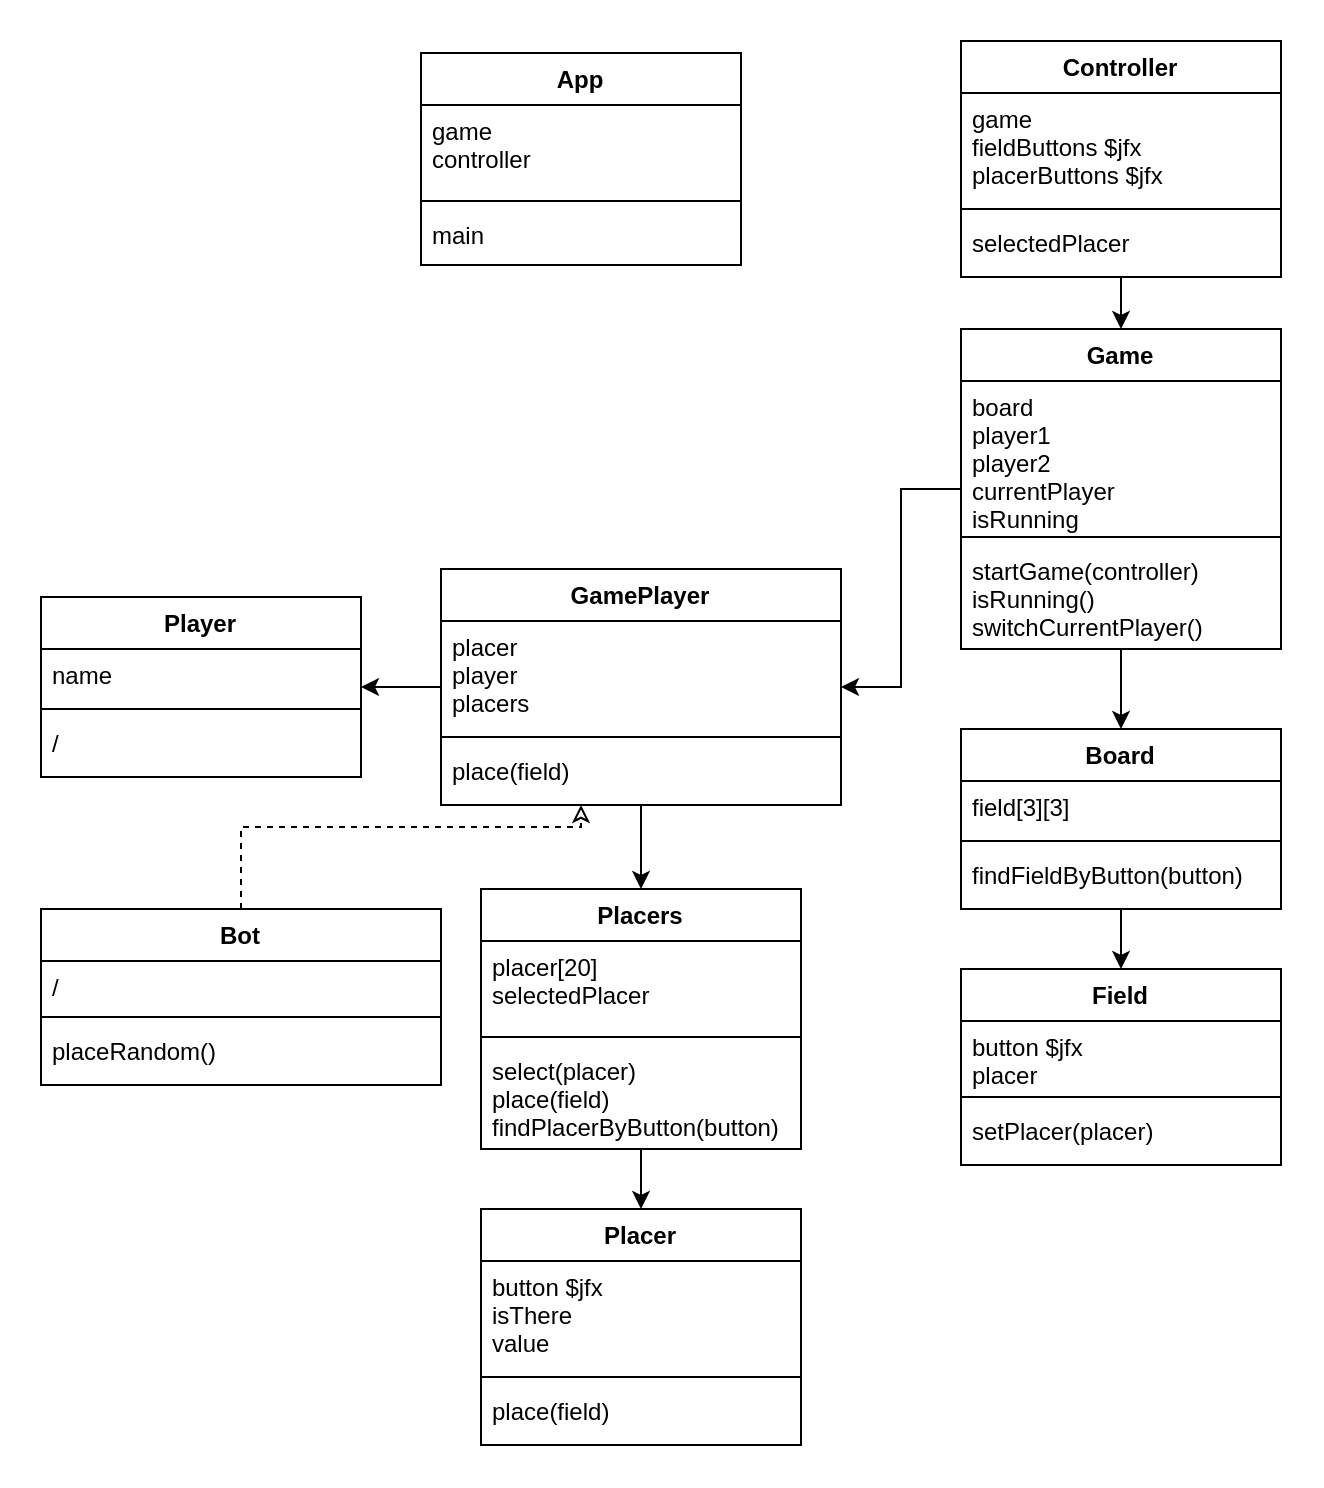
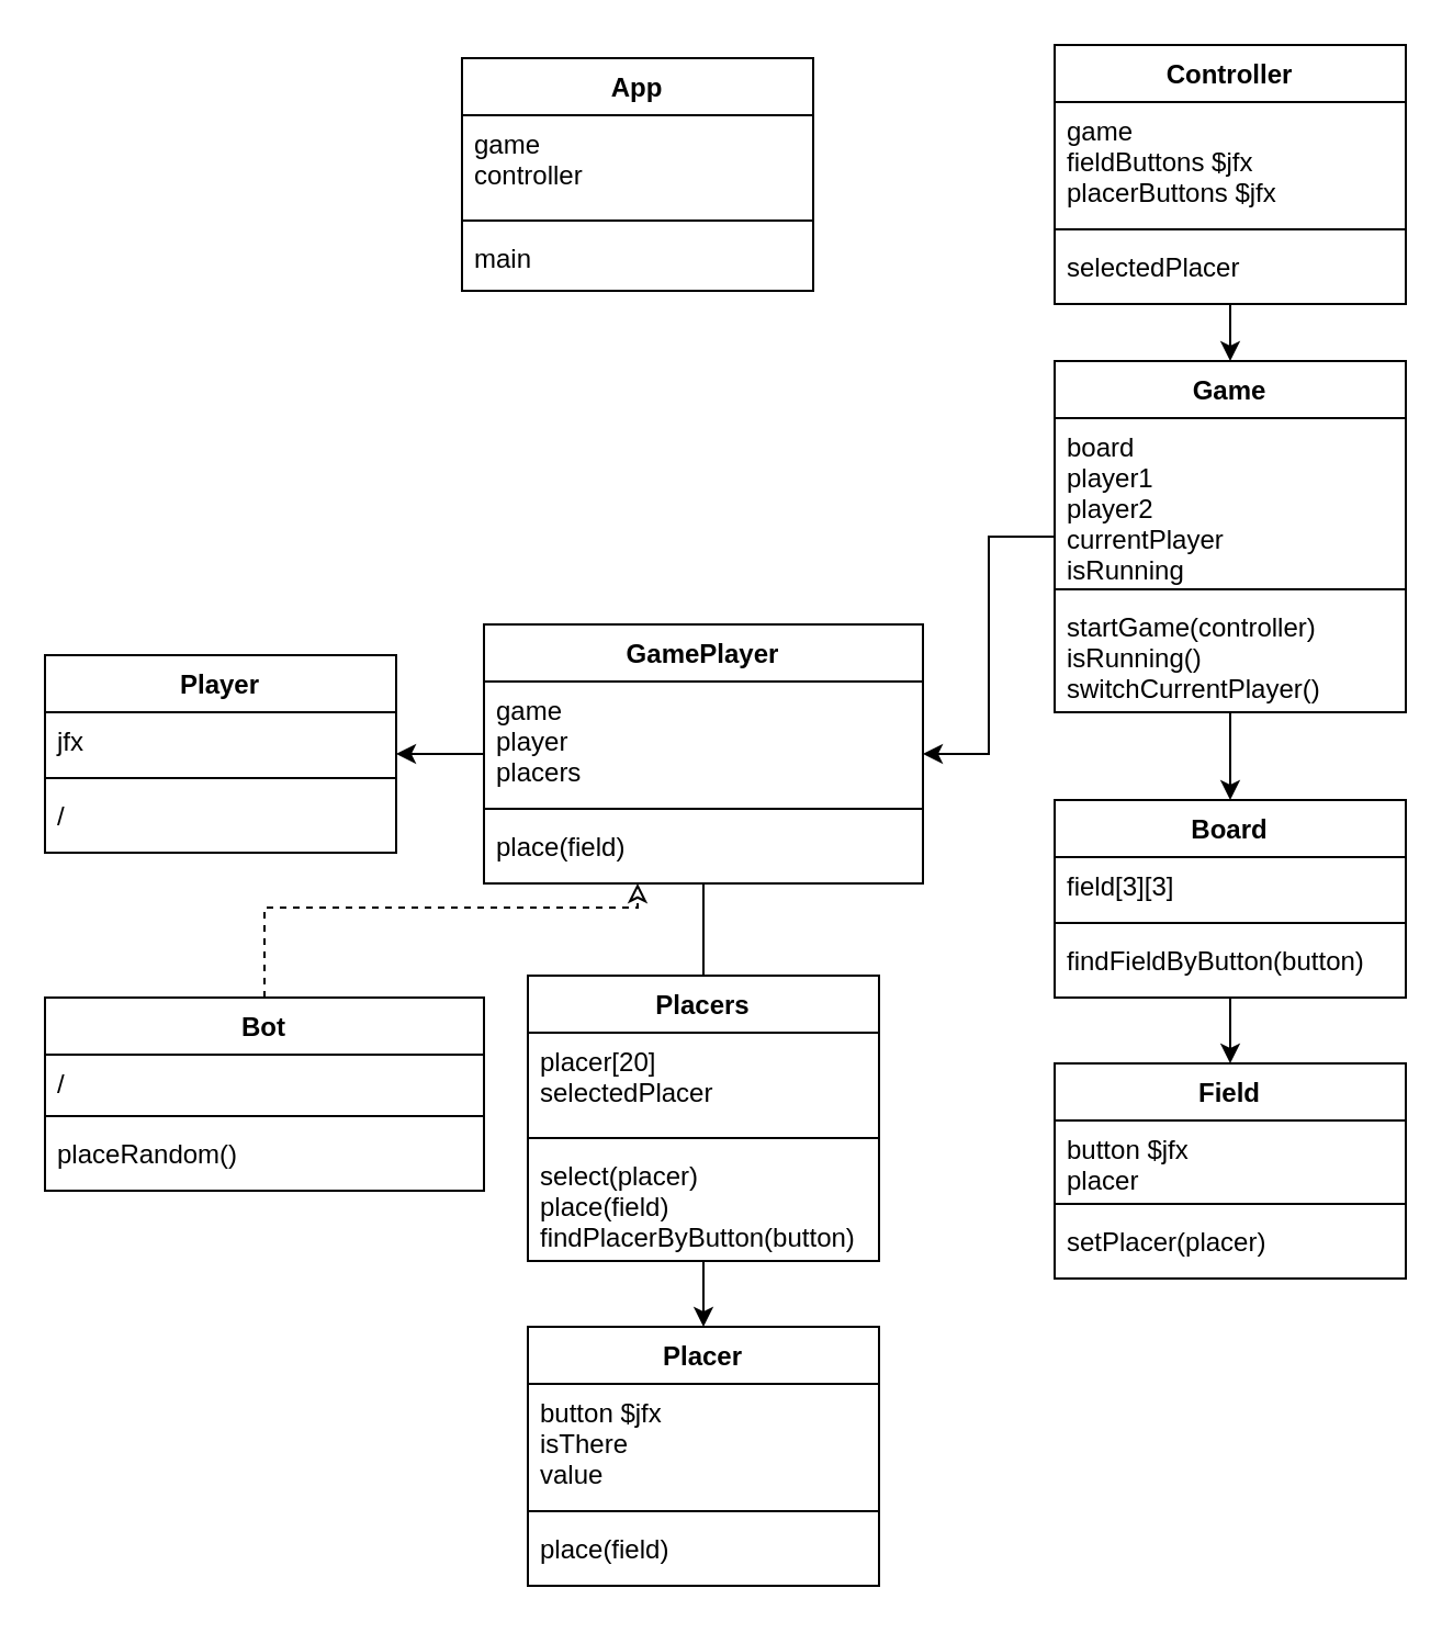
  <mxCell id="0" />
  <mxCell id="1" parent="0" />
  <mxCell id="2" value="Player" style="swimlane;fontStyle=1;align=center;verticalAlign=top;childLayout=stackLayout;horizontal=1;startSize=26;horizontalStack=0;resizeParent=1;resizeParentMax=0;resizeLast=0;collapsible=1;marginBottom=0;" parent="1" vertex="1"><mxGeometry x="20" y="298" width="160" height="90" as="geometry" /></mxCell>
- <mxCell id="3" value="name" style="text;strokeColor=none;fillColor=none;align=left;verticalAlign=top;spacingLeft=4;spacingRight=4;overflow=hidden;rotatable=0;points=[[0,0.5],[1,0.5]];portConstraint=eastwest;" parent="2" vertex="1"><mxGeometry y="26" width="160" height="26" as="geometry" /></mxCell>
+ <mxCell id="3" value="jfx" style="text;strokeColor=none;fillColor=none;align=left;verticalAlign=top;spacingLeft=4;spacingRight=4;overflow=hidden;rotatable=0;points=[[0,0.5],[1,0.5]];portConstraint=eastwest;" parent="2" vertex="1"><mxGeometry y="26" width="160" height="26" as="geometry" /></mxCell>
  <mxCell id="4" value="" style="line;strokeWidth=1;fillColor=none;align=left;verticalAlign=middle;spacingTop=-1;spacingLeft=3;spacingRight=3;rotatable=0;labelPosition=right;points=[];portConstraint=eastwest;" parent="2" vertex="1"><mxGeometry y="52" width="160" height="8" as="geometry" /></mxCell>
  <mxCell id="5" value="/" style="text;strokeColor=none;fillColor=none;align=left;verticalAlign=top;spacingLeft=4;spacingRight=4;overflow=hidden;rotatable=0;points=[[0,0.5],[1,0.5]];portConstraint=eastwest;" parent="2" vertex="1"><mxGeometry y="60" width="160" height="30" as="geometry" /></mxCell>
  <mxCell id="6" style="edgeStyle=orthogonalEdgeStyle;rounded=0;orthogonalLoop=1;jettySize=auto;html=1;endArrow=classic;endFill=1;" parent="1" source="8" target="2" edge="1"><mxGeometry relative="1" as="geometry" /></mxCell>
- <mxCell id="7" style="edgeStyle=orthogonalEdgeStyle;rounded=0;orthogonalLoop=1;jettySize=auto;html=1;endArrow=classic;endFill=1;" parent="1" source="8" target="32" edge="1"><mxGeometry relative="1" as="geometry" /></mxCell>
+ <mxCell id="7" style="edgeStyle=orthogonalEdgeStyle;rounded=0;orthogonalLoop=1;jettySize=auto;html=1;endArrow=none;endFill=1;" parent="1" source="8" target="32" edge="1"><mxGeometry relative="1" as="geometry" /></mxCell>
  <mxCell id="8" value="GamePlayer" style="swimlane;fontStyle=1;align=center;verticalAlign=top;childLayout=stackLayout;horizontal=1;startSize=26;horizontalStack=0;resizeParent=1;resizeParentMax=0;resizeLast=0;collapsible=1;marginBottom=0;" parent="1" vertex="1"><mxGeometry x="220" y="284" width="200" height="118" as="geometry"><mxRectangle x="220" y="360" width="100" height="26" as="alternateBounds" /></mxGeometry></mxCell>
- <mxCell id="9" value="placer&#10;player&#10;placers" style="text;strokeColor=none;fillColor=none;align=left;verticalAlign=top;spacingLeft=4;spacingRight=4;overflow=hidden;rotatable=0;points=[[0,0.5],[1,0.5]];portConstraint=eastwest;" parent="8" vertex="1"><mxGeometry y="26" width="200" height="54" as="geometry" /></mxCell>
+ <mxCell id="9" value="game&#10;player&#10;placers" style="text;strokeColor=none;fillColor=none;align=left;verticalAlign=top;spacingLeft=4;spacingRight=4;overflow=hidden;rotatable=0;points=[[0,0.5],[1,0.5]];portConstraint=eastwest;" parent="8" vertex="1"><mxGeometry y="26" width="200" height="54" as="geometry" /></mxCell>
  <mxCell id="10" value="" style="line;strokeWidth=1;fillColor=none;align=left;verticalAlign=middle;spacingTop=-1;spacingLeft=3;spacingRight=3;rotatable=0;labelPosition=right;points=[];portConstraint=eastwest;" parent="8" vertex="1"><mxGeometry y="80" width="200" height="8" as="geometry" /></mxCell>
  <mxCell id="11" value="place(field)" style="text;strokeColor=none;fillColor=none;align=left;verticalAlign=top;spacingLeft=4;spacingRight=4;overflow=hidden;rotatable=0;points=[[0,0.5],[1,0.5]];portConstraint=eastwest;" parent="8" vertex="1"><mxGeometry y="88" width="200" height="30" as="geometry" /></mxCell>
  <mxCell id="12" value="Field" style="swimlane;fontStyle=1;align=center;verticalAlign=top;childLayout=stackLayout;horizontal=1;startSize=26;horizontalStack=0;resizeParent=1;resizeParentMax=0;resizeLast=0;collapsible=1;marginBottom=0;" parent="1" vertex="1"><mxGeometry x="480" y="484" width="160" height="98" as="geometry" /></mxCell>
  <mxCell id="13" value="button $jfx&#10;placer" style="text;strokeColor=none;fillColor=none;align=left;verticalAlign=top;spacingLeft=4;spacingRight=4;overflow=hidden;rotatable=0;points=[[0,0.5],[1,0.5]];portConstraint=eastwest;" parent="12" vertex="1"><mxGeometry y="26" width="160" height="34" as="geometry" /></mxCell>
  <mxCell id="14" value="" style="line;strokeWidth=1;fillColor=none;align=left;verticalAlign=middle;spacingTop=-1;spacingLeft=3;spacingRight=3;rotatable=0;labelPosition=right;points=[];portConstraint=eastwest;" parent="12" vertex="1"><mxGeometry y="60" width="160" height="8" as="geometry" /></mxCell>
  <mxCell id="15" value="setPlacer(placer)" style="text;strokeColor=none;fillColor=none;align=left;verticalAlign=top;spacingLeft=4;spacingRight=4;overflow=hidden;rotatable=0;points=[[0,0.5],[1,0.5]];portConstraint=eastwest;" parent="12" vertex="1"><mxGeometry y="68" width="160" height="30" as="geometry" /></mxCell>
  <mxCell id="16" style="edgeStyle=orthogonalEdgeStyle;rounded=0;orthogonalLoop=1;jettySize=auto;html=1;endArrow=classic;endFill=1;" parent="1" source="17" target="12" edge="1"><mxGeometry relative="1" as="geometry" /></mxCell>
  <mxCell id="17" value="Board" style="swimlane;fontStyle=1;align=center;verticalAlign=top;childLayout=stackLayout;horizontal=1;startSize=26;horizontalStack=0;resizeParent=1;resizeParentMax=0;resizeLast=0;collapsible=1;marginBottom=0;" parent="1" vertex="1"><mxGeometry x="480" y="364" width="160" height="90" as="geometry" /></mxCell>
  <mxCell id="18" value="field[3][3]" style="text;strokeColor=none;fillColor=none;align=left;verticalAlign=top;spacingLeft=4;spacingRight=4;overflow=hidden;rotatable=0;points=[[0,0.5],[1,0.5]];portConstraint=eastwest;" parent="17" vertex="1"><mxGeometry y="26" width="160" height="26" as="geometry" /></mxCell>
  <mxCell id="19" value="" style="line;strokeWidth=1;fillColor=none;align=left;verticalAlign=middle;spacingTop=-1;spacingLeft=3;spacingRight=3;rotatable=0;labelPosition=right;points=[];portConstraint=eastwest;" parent="17" vertex="1"><mxGeometry y="52" width="160" height="8" as="geometry" /></mxCell>
  <mxCell id="20" value="findFieldByButton(button)" style="text;strokeColor=none;fillColor=none;align=left;verticalAlign=top;spacingLeft=4;spacingRight=4;overflow=hidden;rotatable=0;points=[[0,0.5],[1,0.5]];portConstraint=eastwest;" parent="17" vertex="1"><mxGeometry y="60" width="160" height="30" as="geometry" /></mxCell>
  <mxCell id="21" style="edgeStyle=orthogonalEdgeStyle;rounded=0;orthogonalLoop=1;jettySize=auto;html=1;endArrow=classic;endFill=1;" parent="1" source="23" target="8" edge="1"><mxGeometry relative="1" as="geometry" /></mxCell>
  <mxCell id="22" style="edgeStyle=orthogonalEdgeStyle;rounded=0;orthogonalLoop=1;jettySize=auto;html=1;endArrow=classic;endFill=1;" parent="1" source="23" target="17" edge="1"><mxGeometry relative="1" as="geometry" /></mxCell>
  <mxCell id="23" value="Game" style="swimlane;fontStyle=1;align=center;verticalAlign=top;childLayout=stackLayout;horizontal=1;startSize=26;horizontalStack=0;resizeParent=1;resizeParentMax=0;resizeLast=0;collapsible=1;marginBottom=0;" parent="1" vertex="1"><mxGeometry x="480" y="164" width="160" height="160" as="geometry"><mxRectangle x="480" y="240" width="70" height="26" as="alternateBounds" /></mxGeometry></mxCell>
  <mxCell id="24" value="board&#10;player1&#10;player2&#10;currentPlayer&#10;isRunning" style="text;strokeColor=none;fillColor=none;align=left;verticalAlign=top;spacingLeft=4;spacingRight=4;overflow=hidden;rotatable=0;points=[[0,0.5],[1,0.5]];portConstraint=eastwest;" parent="23" vertex="1"><mxGeometry y="26" width="160" height="74" as="geometry" /></mxCell>
  <mxCell id="25" value="" style="line;strokeWidth=1;fillColor=none;align=left;verticalAlign=middle;spacingTop=-1;spacingLeft=3;spacingRight=3;rotatable=0;labelPosition=right;points=[];portConstraint=eastwest;" parent="23" vertex="1"><mxGeometry y="100" width="160" height="8" as="geometry" /></mxCell>
  <mxCell id="26" value="startGame(controller)&#10;isRunning()&#10;switchCurrentPlayer()" style="text;strokeColor=none;fillColor=none;align=left;verticalAlign=top;spacingLeft=4;spacingRight=4;overflow=hidden;rotatable=0;points=[[0,0.5],[1,0.5]];portConstraint=eastwest;" parent="23" vertex="1"><mxGeometry y="108" width="160" height="52" as="geometry" /></mxCell>
  <mxCell id="27" value="Placer" style="swimlane;fontStyle=1;align=center;verticalAlign=top;childLayout=stackLayout;horizontal=1;startSize=26;horizontalStack=0;resizeParent=1;resizeParentMax=0;resizeLast=0;collapsible=1;marginBottom=0;" parent="1" vertex="1"><mxGeometry x="240" y="604" width="160" height="118" as="geometry" /></mxCell>
  <mxCell id="28" value="button $jfx&#10;isThere&#10;value" style="text;strokeColor=none;fillColor=none;align=left;verticalAlign=top;spacingLeft=4;spacingRight=4;overflow=hidden;rotatable=0;points=[[0,0.5],[1,0.5]];portConstraint=eastwest;" parent="27" vertex="1"><mxGeometry y="26" width="160" height="54" as="geometry" /></mxCell>
  <mxCell id="29" value="" style="line;strokeWidth=1;fillColor=none;align=left;verticalAlign=middle;spacingTop=-1;spacingLeft=3;spacingRight=3;rotatable=0;labelPosition=right;points=[];portConstraint=eastwest;" parent="27" vertex="1"><mxGeometry y="80" width="160" height="8" as="geometry" /></mxCell>
  <mxCell id="30" value="place(field)" style="text;strokeColor=none;fillColor=none;align=left;verticalAlign=top;spacingLeft=4;spacingRight=4;overflow=hidden;rotatable=0;points=[[0,0.5],[1,0.5]];portConstraint=eastwest;" parent="27" vertex="1"><mxGeometry y="88" width="160" height="30" as="geometry" /></mxCell>
  <mxCell id="31" style="edgeStyle=orthogonalEdgeStyle;rounded=0;orthogonalLoop=1;jettySize=auto;html=1;endArrow=classic;endFill=1;" parent="1" source="32" target="27" edge="1"><mxGeometry relative="1" as="geometry" /></mxCell>
  <mxCell id="32" value="Placers" style="swimlane;fontStyle=1;align=center;verticalAlign=top;childLayout=stackLayout;horizontal=1;startSize=26;horizontalStack=0;resizeParent=1;resizeParentMax=0;resizeLast=0;collapsible=1;marginBottom=0;" parent="1" vertex="1"><mxGeometry x="240" y="444" width="160" height="130" as="geometry" /></mxCell>
  <mxCell id="33" value="placer[20]&#10;selectedPlacer" style="text;strokeColor=none;fillColor=none;align=left;verticalAlign=top;spacingLeft=4;spacingRight=4;overflow=hidden;rotatable=0;points=[[0,0.5],[1,0.5]];portConstraint=eastwest;" parent="32" vertex="1"><mxGeometry y="26" width="160" height="44" as="geometry" /></mxCell>
  <mxCell id="34" value="" style="line;strokeWidth=1;fillColor=none;align=left;verticalAlign=middle;spacingTop=-1;spacingLeft=3;spacingRight=3;rotatable=0;labelPosition=right;points=[];portConstraint=eastwest;" parent="32" vertex="1"><mxGeometry y="70" width="160" height="8" as="geometry" /></mxCell>
  <mxCell id="35" value="select(placer)&#10;place(field)&#10;findPlacerByButton(button)" style="text;strokeColor=none;fillColor=none;align=left;verticalAlign=top;spacingLeft=4;spacingRight=4;overflow=hidden;rotatable=0;points=[[0,0.5],[1,0.5]];portConstraint=eastwest;" parent="32" vertex="1"><mxGeometry y="78" width="160" height="52" as="geometry" /></mxCell>
  <mxCell id="36" style="edgeStyle=orthogonalEdgeStyle;rounded=0;orthogonalLoop=1;jettySize=auto;html=1;endArrow=classic;endFill=1;" parent="1" source="37" target="23" edge="1"><mxGeometry relative="1" as="geometry" /></mxCell>
  <mxCell id="37" value="Controller" style="swimlane;fontStyle=1;align=center;verticalAlign=top;childLayout=stackLayout;horizontal=1;startSize=26;horizontalStack=0;resizeParent=1;resizeParentMax=0;resizeLast=0;collapsible=1;marginBottom=0;" parent="1" vertex="1"><mxGeometry x="480" y="20" width="160" height="118" as="geometry" /></mxCell>
  <mxCell id="38" value="game&#10;fieldButtons $jfx&#10;placerButtons $jfx" style="text;strokeColor=none;fillColor=none;align=left;verticalAlign=top;spacingLeft=4;spacingRight=4;overflow=hidden;rotatable=0;points=[[0,0.5],[1,0.5]];portConstraint=eastwest;" parent="37" vertex="1"><mxGeometry y="26" width="160" height="54" as="geometry" /></mxCell>
  <mxCell id="39" value="" style="line;strokeWidth=1;fillColor=none;align=left;verticalAlign=middle;spacingTop=-1;spacingLeft=3;spacingRight=3;rotatable=0;labelPosition=right;points=[];portConstraint=eastwest;" parent="37" vertex="1"><mxGeometry y="80" width="160" height="8" as="geometry" /></mxCell>
  <mxCell id="40" value="selectedPlacer" style="text;strokeColor=none;fillColor=none;align=left;verticalAlign=top;spacingLeft=4;spacingRight=4;overflow=hidden;rotatable=0;points=[[0,0.5],[1,0.5]];portConstraint=eastwest;" parent="37" vertex="1"><mxGeometry y="88" width="160" height="30" as="geometry" /></mxCell>
  <mxCell id="41" style="edgeStyle=orthogonalEdgeStyle;rounded=0;orthogonalLoop=1;jettySize=auto;html=1;endArrow=classic;endFill=0;dashed=1;" parent="1" source="42" target="8" edge="1"><mxGeometry relative="1" as="geometry"><Array as="points"><mxPoint x="120" y="413" /><mxPoint x="290" y="413" /></Array></mxGeometry></mxCell>
  <mxCell id="42" value="Bot" style="swimlane;fontStyle=1;align=center;verticalAlign=top;childLayout=stackLayout;horizontal=1;startSize=26;horizontalStack=0;resizeParent=1;resizeParentMax=0;resizeLast=0;collapsible=1;marginBottom=0;" parent="1" vertex="1"><mxGeometry x="20" y="454" width="200" height="88" as="geometry" /></mxCell>
  <mxCell id="43" value="/" style="text;strokeColor=none;fillColor=none;align=left;verticalAlign=top;spacingLeft=4;spacingRight=4;overflow=hidden;rotatable=0;points=[[0,0.5],[1,0.5]];portConstraint=eastwest;" parent="42" vertex="1"><mxGeometry y="26" width="200" height="24" as="geometry" /></mxCell>
  <mxCell id="44" value="" style="line;strokeWidth=1;fillColor=none;align=left;verticalAlign=middle;spacingTop=-1;spacingLeft=3;spacingRight=3;rotatable=0;labelPosition=right;points=[];portConstraint=eastwest;" parent="42" vertex="1"><mxGeometry y="50" width="200" height="8" as="geometry" /></mxCell>
  <mxCell id="45" value="placeRandom()" style="text;strokeColor=none;fillColor=none;align=left;verticalAlign=top;spacingLeft=4;spacingRight=4;overflow=hidden;rotatable=0;points=[[0,0.5],[1,0.5]];portConstraint=eastwest;" parent="42" vertex="1"><mxGeometry y="58" width="200" height="30" as="geometry" /></mxCell>
  <mxCell id="46" value="App" style="swimlane;fontStyle=1;align=center;verticalAlign=top;childLayout=stackLayout;horizontal=1;startSize=26;horizontalStack=0;resizeParent=1;resizeParentMax=0;resizeLast=0;collapsible=1;marginBottom=0;" parent="1" vertex="1"><mxGeometry x="210" y="26" width="160" height="106" as="geometry" /></mxCell>
  <mxCell id="47" value="game&#10;controller" style="text;strokeColor=none;fillColor=none;align=left;verticalAlign=top;spacingLeft=4;spacingRight=4;overflow=hidden;rotatable=0;points=[[0,0.5],[1,0.5]];portConstraint=eastwest;" parent="46" vertex="1"><mxGeometry y="26" width="160" height="44" as="geometry" /></mxCell>
  <mxCell id="48" value="" style="line;strokeWidth=1;fillColor=none;align=left;verticalAlign=middle;spacingTop=-1;spacingLeft=3;spacingRight=3;rotatable=0;labelPosition=right;points=[];portConstraint=eastwest;" parent="46" vertex="1"><mxGeometry y="70" width="160" height="8" as="geometry" /></mxCell>
  <mxCell id="49" value="main" style="text;strokeColor=none;fillColor=none;align=left;verticalAlign=top;spacingLeft=4;spacingRight=4;overflow=hidden;rotatable=0;points=[[0,0.5],[1,0.5]];portConstraint=eastwest;" parent="46" vertex="1"><mxGeometry y="78" width="160" height="28" as="geometry" /></mxCell>
